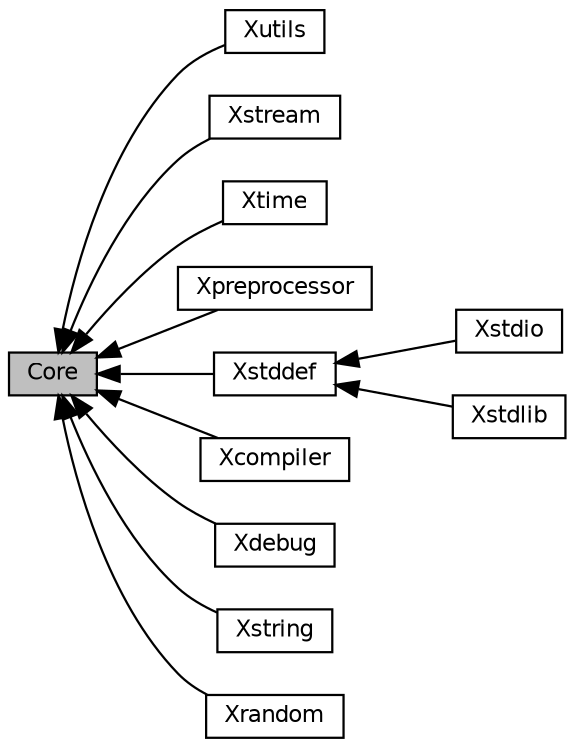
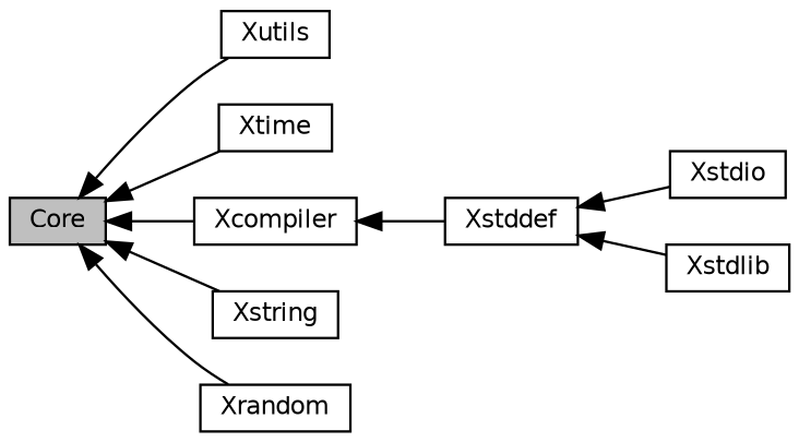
  digraph {
    rankdir=LR
    node [color=black fillcolor=white fontname=Helvetica fontsize=10 shape=record style=filled]
    edge [dir=back fontname=Helvetica fontsize=10 labelfontname=Helvetica labelfontsize=10 shape=plaintext style=solid]
    n1 [height=0.2 label=Xstdio width=0.4]
    n2 [height=0.2 label=Xutils width=0.4]
-   n3 [height=0.2 label=Xstream width=0.4]
    n4 [height=0.2 label=Xtime width=0.4]
    n5 [height=0.2 label=Xstdlib width=0.4]
-   n6 [height=0.2 label=Xpreprocessor width=0.4]
    n7 [height=0.2 label=Xstddef width=0.4]
    n8 [height=0.2 label=Xcompiler width=0.4]
-   n9 [height=0.2 label=Xdebug width=0.4]
    n10 [height=0.2 label=Xstring width=0.4]
    n11 [fillcolor=grey75 fontcolor=black height=0.2 label=Core width=0.4]
    n12 [height=0.2 label=Xrandom width=0.4]
    n7 -> n1
    n7 -> n5
    n11 -> n2
-   n11 -> n3
    n11 -> n4
-   n11 -> n6
-   n11 -> n7
+   n8 -> n7
    n11 -> n8
-   n11 -> n9
    n11 -> n10
    n11 -> n12
  }
